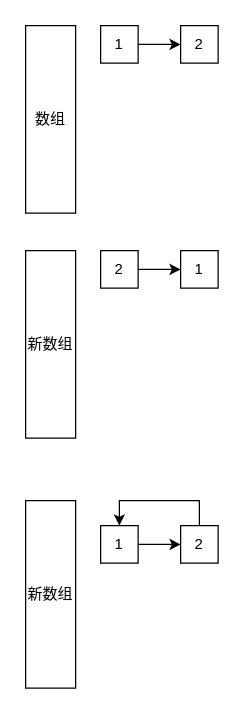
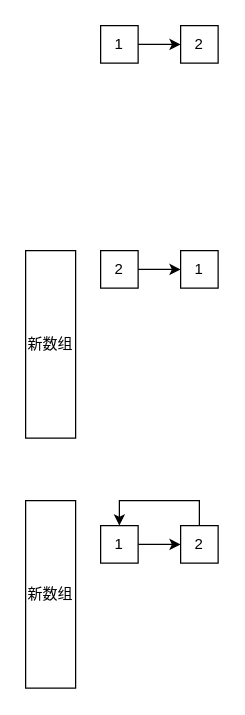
  <mxCell id="0" />
  <mxCell id="1" parent="0" />
- <mxCell id="2" value="数组" style="rounded=0;whiteSpace=wrap;html=1;" parent="1" vertex="1"><mxGeometry x="20" y="20" width="40" height="150" as="geometry" /></mxCell>
  <mxCell id="3" style="edgeStyle=orthogonalEdgeStyle;rounded=0;orthogonalLoop=1;jettySize=auto;html=1;entryX=0;entryY=0.5;entryDx=0;entryDy=0;" parent="1" source="4" target="5" edge="1"><mxGeometry relative="1" as="geometry" /></mxCell>
  <mxCell id="4" value="1" style="whiteSpace=wrap;html=1;aspect=fixed;" parent="1" vertex="1"><mxGeometry x="80" y="20" width="30" height="30" as="geometry" /></mxCell>
  <mxCell id="5" value="2" style="whiteSpace=wrap;html=1;aspect=fixed;" parent="1" vertex="1"><mxGeometry x="144" y="20" width="30" height="30" as="geometry" /></mxCell>
  <mxCell id="6" value="新数组" style="rounded=0;whiteSpace=wrap;html=1;" parent="1" vertex="1"><mxGeometry x="20" y="200" width="40" height="150" as="geometry" /></mxCell>
  <mxCell id="7" style="edgeStyle=orthogonalEdgeStyle;rounded=0;orthogonalLoop=1;jettySize=auto;html=1;entryX=0;entryY=0.5;entryDx=0;entryDy=0;" parent="1" source="8" target="9" edge="1"><mxGeometry relative="1" as="geometry" /></mxCell>
  <mxCell id="8" value="2" style="whiteSpace=wrap;html=1;aspect=fixed;" parent="1" vertex="1"><mxGeometry x="80" y="200" width="30" height="30" as="geometry" /></mxCell>
  <mxCell id="9" value="1" style="whiteSpace=wrap;html=1;aspect=fixed;" parent="1" vertex="1"><mxGeometry x="144" y="200" width="30" height="30" as="geometry" /></mxCell>
  <mxCell id="10" value="新数组" style="rounded=0;whiteSpace=wrap;html=1;" parent="1" vertex="1"><mxGeometry x="20" y="400" width="40" height="150" as="geometry" /></mxCell>
  <mxCell id="11" style="edgeStyle=orthogonalEdgeStyle;rounded=0;orthogonalLoop=1;jettySize=auto;html=1;entryX=0;entryY=0.5;entryDx=0;entryDy=0;" parent="1" source="12" target="14" edge="1"><mxGeometry relative="1" as="geometry" /></mxCell>
  <mxCell id="12" value="1" style="whiteSpace=wrap;html=1;aspect=fixed;" parent="1" vertex="1"><mxGeometry x="80" y="420" width="30" height="30" as="geometry" /></mxCell>
  <mxCell id="13" style="edgeStyle=orthogonalEdgeStyle;rounded=0;orthogonalLoop=1;jettySize=auto;html=1;entryX=0.5;entryY=0;entryDx=0;entryDy=0;" parent="1" source="14" target="12" edge="1"><mxGeometry relative="1" as="geometry"><Array as="points"><mxPoint x="159" y="400" /><mxPoint x="95" y="400" /></Array></mxGeometry></mxCell>
  <mxCell id="14" value="2" style="whiteSpace=wrap;html=1;aspect=fixed;" parent="1" vertex="1"><mxGeometry x="144" y="420" width="30" height="30" as="geometry" /></mxCell>
